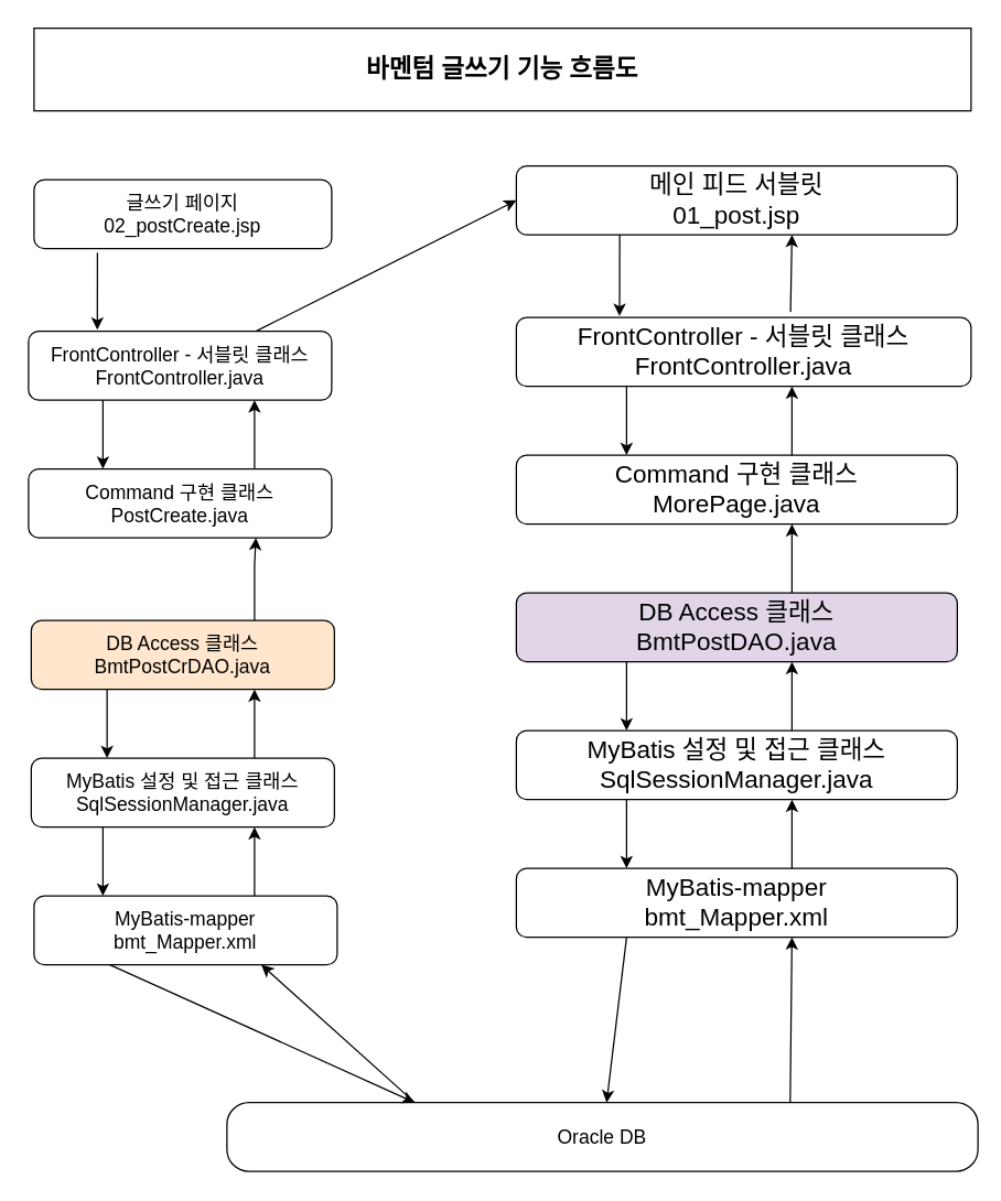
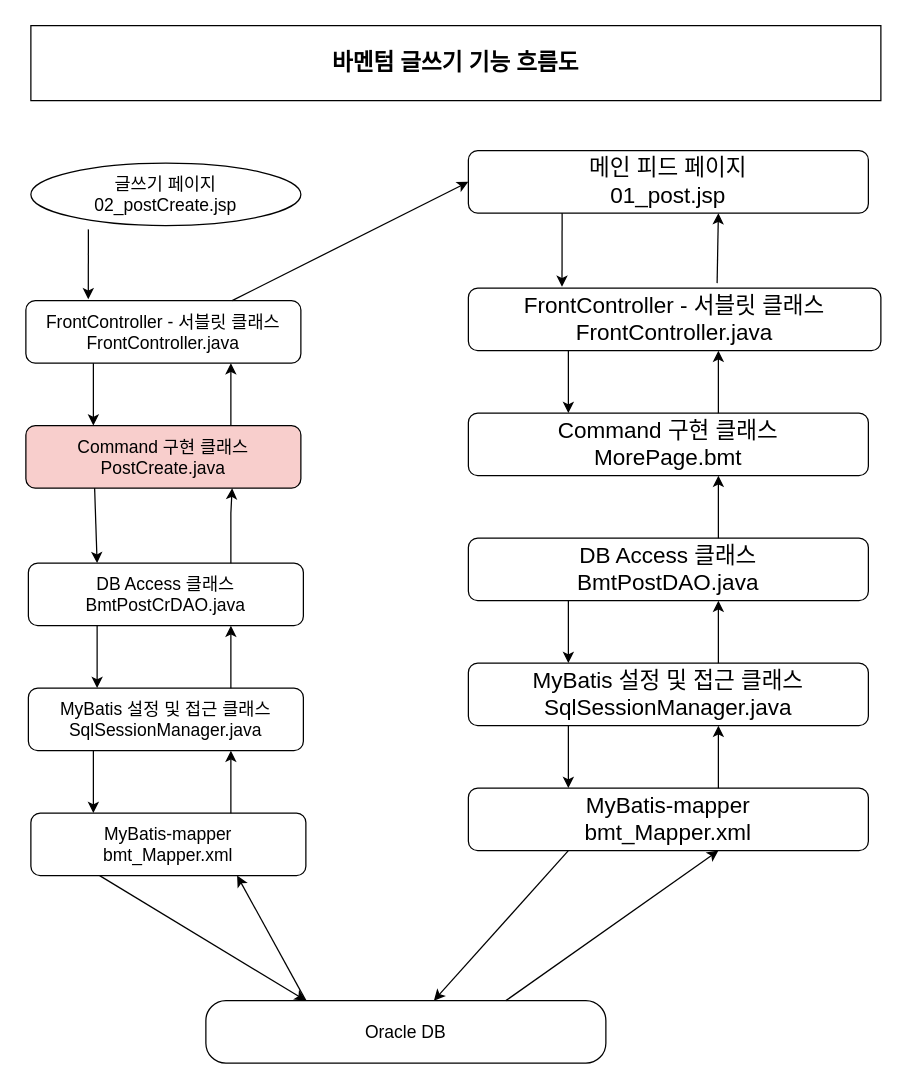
  <mxCell id="0" />
  <mxCell id="1" parent="0" />
- <mxCell id="2" value="&lt;font style=&quot;font-size: 14px;&quot;&gt;글쓰기 페이지&lt;br&gt;02_postCreate.jsp&lt;/font&gt;" style="rounded=1;whiteSpace=wrap;html=1;fontSize=12;glass=0;strokeWidth=1;shadow=0;" parent="1" vertex="1"><mxGeometry x="24" y="130" width="216" height="50" as="geometry" /></mxCell>
+ <mxCell id="2" value="&lt;font style=&quot;font-size: 14px;&quot;&gt;글쓰기 페이지&lt;br&gt;02_postCreate.jsp&lt;/font&gt;" style="ellipse;whiteSpace=wrap;html=1;fontSize=12;glass=0;strokeWidth=1;shadow=0;" parent="1" vertex="1"><mxGeometry x="24" y="130" width="216" height="50" as="geometry" /></mxCell>
  <mxCell id="3" value="&lt;b&gt;&lt;font style=&quot;font-size: 18px;&quot;&gt;바멘텀 글쓰기 기능 흐름도&lt;/font&gt;&lt;/b&gt;" style="rounded=0;whiteSpace=wrap;html=1;" parent="1" vertex="1"><mxGeometry x="24" y="20" width="680" height="60" as="geometry" /></mxCell>
  <mxCell id="4" value="&lt;font style=&quot;font-size: 14px;&quot;&gt;FrontController - 서블릿 클래스&lt;br&gt;FrontController.java&lt;/font&gt;" style="rounded=1;whiteSpace=wrap;html=1;fontSize=12;glass=0;strokeWidth=1;shadow=0;" parent="1" vertex="1"><mxGeometry x="20" y="240" width="220" height="50" as="geometry" /></mxCell>
- <mxCell id="5" value="&lt;font style=&quot;font-size: 14px;&quot;&gt;Command 구현 클래스&lt;br&gt;PostCreate.java&lt;/font&gt;" style="rounded=1;whiteSpace=wrap;html=1;fontSize=12;glass=0;strokeWidth=1;shadow=0;" parent="1" vertex="1"><mxGeometry x="20" y="340" width="220" height="50" as="geometry" /></mxCell>
- <mxCell id="6" value="&lt;font style=&quot;font-size: 14px;&quot;&gt;Oracle DB&lt;/font&gt;" style="rounded=1;whiteSpace=wrap;html=1;fontSize=12;glass=0;strokeWidth=1;shadow=0;arcSize=32;" parent="1" vertex="1"><mxGeometry x="164" y="800" width="545" height="50" as="geometry" /></mxCell>
- <mxCell id="7" value="&lt;font style=&quot;font-size: 14px;&quot;&gt;DB Access 클래스&lt;br style=&quot;border-color: var(--border-color);&quot;&gt;BmtPostCrDAO.java&lt;/font&gt;" style="rounded=1;whiteSpace=wrap;html=1;fontSize=12;glass=0;strokeWidth=1;shadow=0;fillColor=#ffe6cc;" parent="1" vertex="1"><mxGeometry x="22" y="450" width="220" height="50" as="geometry" /></mxCell>
+ <mxCell id="5" value="&lt;font style=&quot;font-size: 14px;&quot;&gt;Command 구현 클래스&lt;br&gt;PostCreate.java&lt;/font&gt;" style="rounded=1;whiteSpace=wrap;html=1;fontSize=12;glass=0;strokeWidth=1;shadow=0;fillColor=#f8cecc;" parent="1" vertex="1"><mxGeometry x="20" y="340" width="220" height="50" as="geometry" /></mxCell>
+ <mxCell id="6" value="&lt;font style=&quot;font-size: 14px;&quot;&gt;Oracle DB&lt;/font&gt;" style="rounded=1;whiteSpace=wrap;html=1;fontSize=12;glass=0;strokeWidth=1;shadow=0;arcSize=32;" parent="1" vertex="1"><mxGeometry x="164" y="800" width="320" height="50" as="geometry" /></mxCell>
+ <mxCell id="7" value="&lt;font style=&quot;font-size: 14px;&quot;&gt;DB Access 클래스&lt;br style=&quot;border-color: var(--border-color);&quot;&gt;BmtPostCrDAO.java&lt;/font&gt;" style="rounded=1;whiteSpace=wrap;html=1;fontSize=12;glass=0;strokeWidth=1;shadow=0;" parent="1" vertex="1"><mxGeometry x="22" y="450" width="220" height="50" as="geometry" /></mxCell>
  <mxCell id="8" value="&lt;font style=&quot;font-size: 14px;&quot;&gt;MyBatis 설정 및 접근 클래스&lt;br style=&quot;border-color: var(--border-color);&quot;&gt;SqlSessionManager.java&lt;/font&gt;" style="rounded=1;whiteSpace=wrap;html=1;fontSize=12;glass=0;strokeWidth=1;shadow=0;" parent="1" vertex="1"><mxGeometry x="22" y="550" width="220" height="50" as="geometry" /></mxCell>
  <mxCell id="9" value="&lt;font style=&quot;font-size: 14px;&quot;&gt;MyBatis-mapper&lt;br&gt;bmt_Mapper.xml&lt;/font&gt;" style="rounded=1;whiteSpace=wrap;html=1;fontSize=12;glass=0;strokeWidth=1;shadow=0;" parent="1" vertex="1"><mxGeometry x="24" y="650" width="220" height="50" as="geometry" /></mxCell>
+ <mxCell id="10" value="" style="endArrow=classic;html=1;rounded=0;exitX=0.25;exitY=1;exitDx=0;exitDy=0;entryX=0.25;entryY=0;entryDx=0;entryDy=0;" parent="1" source="5" target="7" edge="1"><mxGeometry width="50" height="50" relative="1" as="geometry"><mxPoint x="514" y="390" as="sourcePoint" /><mxPoint x="514" y="450" as="targetPoint" /></mxGeometry></mxCell>
  <mxCell id="11" value="" style="endArrow=classic;html=1;rounded=0;exitX=0.25;exitY=1;exitDx=0;exitDy=0;entryX=0.25;entryY=0;entryDx=0;entryDy=0;" parent="1" source="7" target="8" edge="1"><mxGeometry width="50" height="50" relative="1" as="geometry"><mxPoint x="284" y="520" as="sourcePoint" /><mxPoint x="284" y="570" as="targetPoint" /></mxGeometry></mxCell>
  <mxCell id="12" value="" style="endArrow=classic;html=1;rounded=0;exitX=0.25;exitY=1;exitDx=0;exitDy=0;" parent="1" edge="1"><mxGeometry width="50" height="50" relative="1" as="geometry"><mxPoint x="74" y="600" as="sourcePoint" /><mxPoint x="74" y="650" as="targetPoint" /></mxGeometry></mxCell>
  <mxCell id="13" value="" style="endArrow=classic;html=1;rounded=0;entryX=0.25;entryY=0;entryDx=0;entryDy=0;exitX=0.25;exitY=1;exitDx=0;exitDy=0;" parent="1" source="9" target="6" edge="1"><mxGeometry width="50" height="50" relative="1" as="geometry"><mxPoint x="254" y="710" as="sourcePoint" /><mxPoint x="324" y="770" as="targetPoint" /></mxGeometry></mxCell>
  <mxCell id="14" value="" style="endArrow=classic;html=1;rounded=0;entryX=0.75;entryY=1;entryDx=0;entryDy=0;" parent="1" edge="1"><mxGeometry width="50" height="50" relative="1" as="geometry"><mxPoint x="184" y="650" as="sourcePoint" /><mxPoint x="184" y="600" as="targetPoint" /></mxGeometry></mxCell>
  <mxCell id="15" value="" style="endArrow=classic;html=1;rounded=0;entryX=0.75;entryY=1;entryDx=0;entryDy=0;" parent="1" edge="1"><mxGeometry width="50" height="50" relative="1" as="geometry"><mxPoint x="184" y="550" as="sourcePoint" /><mxPoint x="184" y="500" as="targetPoint" /></mxGeometry></mxCell>
  <mxCell id="16" value="" style="endArrow=classic;html=1;rounded=0;entryX=0.75;entryY=1;entryDx=0;entryDy=0;" parent="1" edge="1" target="5"><mxGeometry width="50" height="50" relative="1" as="geometry"><mxPoint x="184" y="450" as="sourcePoint" /><mxPoint x="184" y="400" as="targetPoint" /><Array as="points"><mxPoint x="184" y="410" /></Array></mxGeometry></mxCell>
  <mxCell id="17" value="" style="endArrow=classic;html=1;rounded=0;entryX=0.75;entryY=1;entryDx=0;entryDy=0;" parent="1" edge="1"><mxGeometry width="50" height="50" relative="1" as="geometry"><mxPoint x="184" y="340" as="sourcePoint" /><mxPoint x="184" y="290" as="targetPoint" /></mxGeometry></mxCell>
  <mxCell id="18" value="" style="endArrow=classic;html=1;rounded=0;exitX=0.25;exitY=1;exitDx=0;exitDy=0;entryX=0.25;entryY=0;entryDx=0;entryDy=0;" parent="1" edge="1"><mxGeometry width="50" height="50" relative="1" as="geometry"><mxPoint x="74" y="290" as="sourcePoint" /><mxPoint x="74" y="340" as="targetPoint" /></mxGeometry></mxCell>
  <mxCell id="19" value="" style="endArrow=classic;html=1;rounded=0;entryX=0.227;entryY=-0.02;entryDx=0;entryDy=0;entryPerimeter=0;exitX=0.213;exitY=1.06;exitDx=0;exitDy=0;exitPerimeter=0;" parent="1" target="4" edge="1" source="2"><mxGeometry width="50" height="50" relative="1" as="geometry"><mxPoint x="269" y="190" as="sourcePoint" /><mxPoint x="274" y="240" as="targetPoint" /></mxGeometry></mxCell>
  <mxCell id="20" value="" style="endArrow=classic;html=1;rounded=0;exitX=0.75;exitY=0;exitDx=0;exitDy=0;entryX=0;entryY=0.5;entryDx=0;entryDy=0;" parent="1" source="4" edge="1" target="22"><mxGeometry width="50" height="50" relative="1" as="geometry"><mxPoint x="394" y="240" as="sourcePoint" /><mxPoint x="344" y="180" as="targetPoint" /></mxGeometry></mxCell>
  <mxCell id="21" value="" style="endArrow=classic;html=1;rounded=0;entryX=0.75;entryY=1;entryDx=0;entryDy=0;exitX=0.25;exitY=0;exitDx=0;exitDy=0;" parent="1" source="6" edge="1" target="9"><mxGeometry width="50" height="50" relative="1" as="geometry"><mxPoint x="394" y="760" as="sourcePoint" /><mxPoint x="394" y="700" as="targetPoint" /></mxGeometry></mxCell>
- <mxCell id="22" value="&lt;font style=&quot;font-size: 18px;&quot;&gt;메인 피드 서블릿&lt;br&gt;01_post.jsp&lt;/font&gt;" style="rounded=1;whiteSpace=wrap;html=1;fontSize=12;glass=0;strokeWidth=1;shadow=0;" vertex="1" parent="1"><mxGeometry x="374" y="120" width="320" height="50" as="geometry" /></mxCell>
+ <mxCell id="22" value="&lt;font style=&quot;font-size: 18px;&quot;&gt;메인 피드 페이지&lt;br&gt;01_post.jsp&lt;/font&gt;" style="rounded=1;whiteSpace=wrap;html=1;fontSize=12;glass=0;strokeWidth=1;shadow=0;" vertex="1" parent="1"><mxGeometry x="374" y="120" width="320" height="50" as="geometry" /></mxCell>
  <mxCell id="23" value="&lt;font style=&quot;font-size: 18px;&quot;&gt;FrontController - 서블릿 클래스&lt;br&gt;FrontController.java&lt;/font&gt;" style="rounded=1;whiteSpace=wrap;html=1;fontSize=12;glass=0;strokeWidth=1;shadow=0;" vertex="1" parent="1"><mxGeometry x="374" y="230" width="330" height="50" as="geometry" /></mxCell>
- <mxCell id="24" value="&lt;font style=&quot;font-size: 18px;&quot;&gt;Command 구현 클래스&lt;br&gt;MorePage.java&lt;/font&gt;" style="rounded=1;whiteSpace=wrap;html=1;fontSize=12;glass=0;strokeWidth=1;shadow=0;" vertex="1" parent="1"><mxGeometry x="374" y="330" width="320" height="50" as="geometry" /></mxCell>
- <mxCell id="25" value="&lt;font style=&quot;font-size: 18px;&quot;&gt;DB Access 클래스&lt;br style=&quot;border-color: var(--border-color);&quot;&gt;BmtPostDAO.java&lt;/font&gt;" style="rounded=1;whiteSpace=wrap;html=1;fontSize=12;glass=0;strokeWidth=1;shadow=0;fillColor=#e1d5e7;" vertex="1" parent="1"><mxGeometry x="374" y="430" width="320" height="50" as="geometry" /></mxCell>
+ <mxCell id="24" value="&lt;font style=&quot;font-size: 18px;&quot;&gt;Command 구현 클래스&lt;br&gt;MorePage.bmt&lt;/font&gt;" style="rounded=1;whiteSpace=wrap;html=1;fontSize=12;glass=0;strokeWidth=1;shadow=0;" vertex="1" parent="1"><mxGeometry x="374" y="330" width="320" height="50" as="geometry" /></mxCell>
+ <mxCell id="25" value="&lt;font style=&quot;font-size: 18px;&quot;&gt;DB Access 클래스&lt;br style=&quot;border-color: var(--border-color);&quot;&gt;BmtPostDAO.java&lt;/font&gt;" style="rounded=1;whiteSpace=wrap;html=1;fontSize=12;glass=0;strokeWidth=1;shadow=0;" vertex="1" parent="1"><mxGeometry x="374" y="430" width="320" height="50" as="geometry" /></mxCell>
  <mxCell id="26" value="&lt;font style=&quot;font-size: 18px;&quot;&gt;MyBatis 설정 및 접근 클래스&lt;br style=&quot;border-color: var(--border-color);&quot;&gt;SqlSessionManager.java&lt;/font&gt;" style="rounded=1;whiteSpace=wrap;html=1;fontSize=12;glass=0;strokeWidth=1;shadow=0;" vertex="1" parent="1"><mxGeometry x="374" y="530" width="320" height="50" as="geometry" /></mxCell>
  <mxCell id="27" value="&lt;font style=&quot;font-size: 18px;&quot;&gt;MyBatis-mapper&lt;br&gt;bmt_Mapper.xml&lt;/font&gt;" style="rounded=1;whiteSpace=wrap;html=1;fontSize=12;glass=0;strokeWidth=1;shadow=0;" vertex="1" parent="1"><mxGeometry x="374" y="630" width="320" height="50" as="geometry" /></mxCell>
  <mxCell id="28" value="" style="endArrow=classic;html=1;rounded=0;exitX=0.25;exitY=1;exitDx=0;exitDy=0;entryX=0.25;entryY=0;entryDx=0;entryDy=0;" edge="1" parent="1" source="25" target="26"><mxGeometry width="50" height="50" relative="1" as="geometry"><mxPoint x="464" y="500" as="sourcePoint" /><mxPoint x="464" y="550" as="targetPoint" /></mxGeometry></mxCell>
  <mxCell id="29" value="" style="endArrow=classic;html=1;rounded=0;exitX=0.25;exitY=1;exitDx=0;exitDy=0;" edge="1" parent="1"><mxGeometry width="50" height="50" relative="1" as="geometry"><mxPoint x="454" y="580" as="sourcePoint" /><mxPoint x="454" y="630" as="targetPoint" /></mxGeometry></mxCell>
  <mxCell id="30" value="" style="endArrow=classic;html=1;rounded=0;exitX=0.25;exitY=1;exitDx=0;exitDy=0;" edge="1" parent="1" source="27" target="6"><mxGeometry width="50" height="50" relative="1" as="geometry"><mxPoint x="434" y="690" as="sourcePoint" /><mxPoint x="454" y="750" as="targetPoint" /></mxGeometry></mxCell>
  <mxCell id="31" value="" style="endArrow=classic;html=1;rounded=0;entryX=0.75;entryY=1;entryDx=0;entryDy=0;" edge="1" parent="1"><mxGeometry width="50" height="50" relative="1" as="geometry"><mxPoint x="574" y="630" as="sourcePoint" /><mxPoint x="574" y="580" as="targetPoint" /></mxGeometry></mxCell>
  <mxCell id="32" value="" style="endArrow=classic;html=1;rounded=0;entryX=0.75;entryY=1;entryDx=0;entryDy=0;" edge="1" parent="1"><mxGeometry width="50" height="50" relative="1" as="geometry"><mxPoint x="574" y="530" as="sourcePoint" /><mxPoint x="574" y="480" as="targetPoint" /></mxGeometry></mxCell>
  <mxCell id="33" value="" style="endArrow=classic;html=1;rounded=0;entryX=0.75;entryY=1;entryDx=0;entryDy=0;" edge="1" parent="1"><mxGeometry width="50" height="50" relative="1" as="geometry"><mxPoint x="574" y="430" as="sourcePoint" /><mxPoint x="574" y="380" as="targetPoint" /></mxGeometry></mxCell>
  <mxCell id="34" value="" style="endArrow=classic;html=1;rounded=0;entryX=0.75;entryY=1;entryDx=0;entryDy=0;" edge="1" parent="1"><mxGeometry width="50" height="50" relative="1" as="geometry"><mxPoint x="574" y="330" as="sourcePoint" /><mxPoint x="574" y="280" as="targetPoint" /></mxGeometry></mxCell>
  <mxCell id="35" value="" style="endArrow=classic;html=1;rounded=0;exitX=0.25;exitY=1;exitDx=0;exitDy=0;entryX=0.25;entryY=0;entryDx=0;entryDy=0;" edge="1" parent="1"><mxGeometry width="50" height="50" relative="1" as="geometry"><mxPoint x="454" y="280" as="sourcePoint" /><mxPoint x="454" y="330" as="targetPoint" /></mxGeometry></mxCell>
  <mxCell id="36" value="" style="endArrow=classic;html=1;rounded=0;entryX=0.227;entryY=-0.02;entryDx=0;entryDy=0;entryPerimeter=0;" edge="1" parent="1" target="23"><mxGeometry width="50" height="50" relative="1" as="geometry"><mxPoint x="449" y="170" as="sourcePoint" /><mxPoint x="454" y="220" as="targetPoint" /></mxGeometry></mxCell>
  <mxCell id="37" value="" style="endArrow=classic;html=1;rounded=0;entryX=0.75;entryY=1;entryDx=0;entryDy=0;exitX=0.603;exitY=-0.08;exitDx=0;exitDy=0;exitPerimeter=0;" edge="1" parent="1" source="23"><mxGeometry width="50" height="50" relative="1" as="geometry"><mxPoint x="574" y="220" as="sourcePoint" /><mxPoint x="574" y="170" as="targetPoint" /></mxGeometry></mxCell>
  <mxCell id="38" value="" style="endArrow=classic;html=1;rounded=0;entryX=0.75;entryY=1;entryDx=0;entryDy=0;exitX=0.75;exitY=0;exitDx=0;exitDy=0;" edge="1" parent="1" source="6"><mxGeometry width="50" height="50" relative="1" as="geometry"><mxPoint x="576" y="746" as="sourcePoint" /><mxPoint x="574" y="680" as="targetPoint" /></mxGeometry></mxCell>
